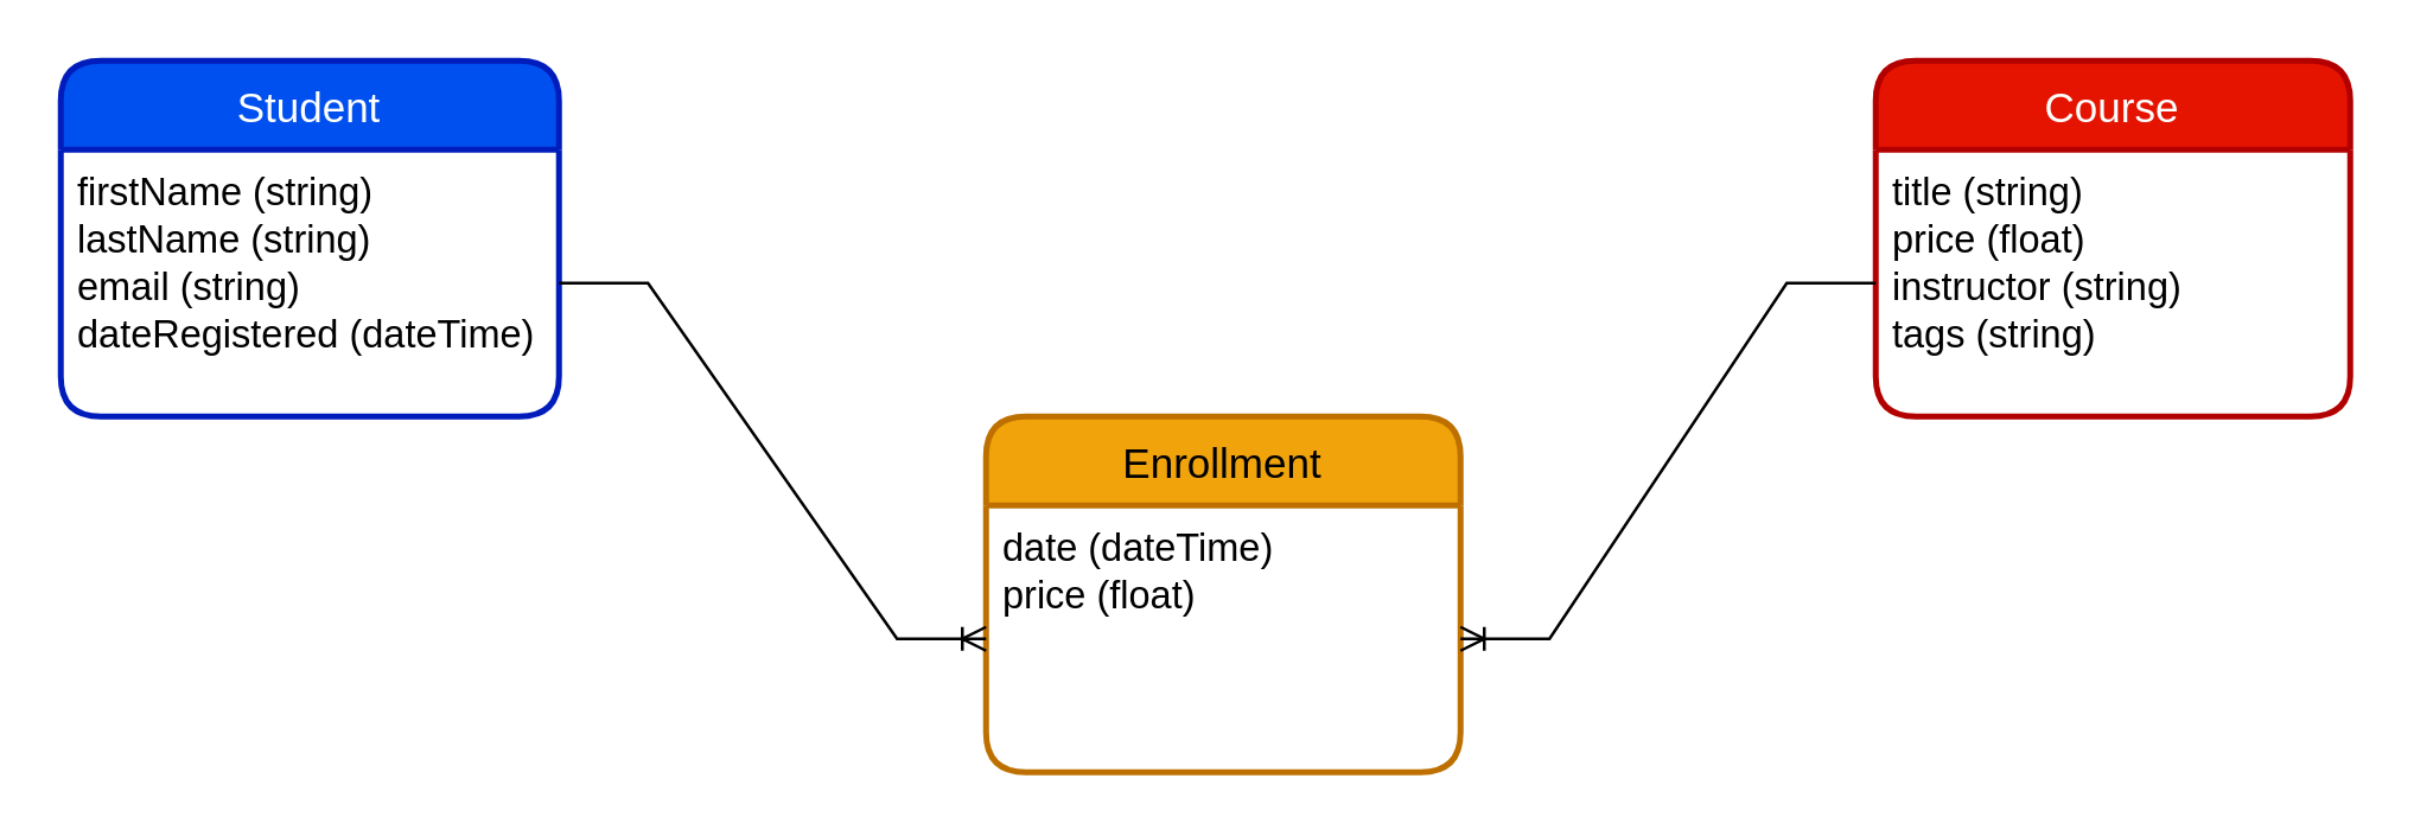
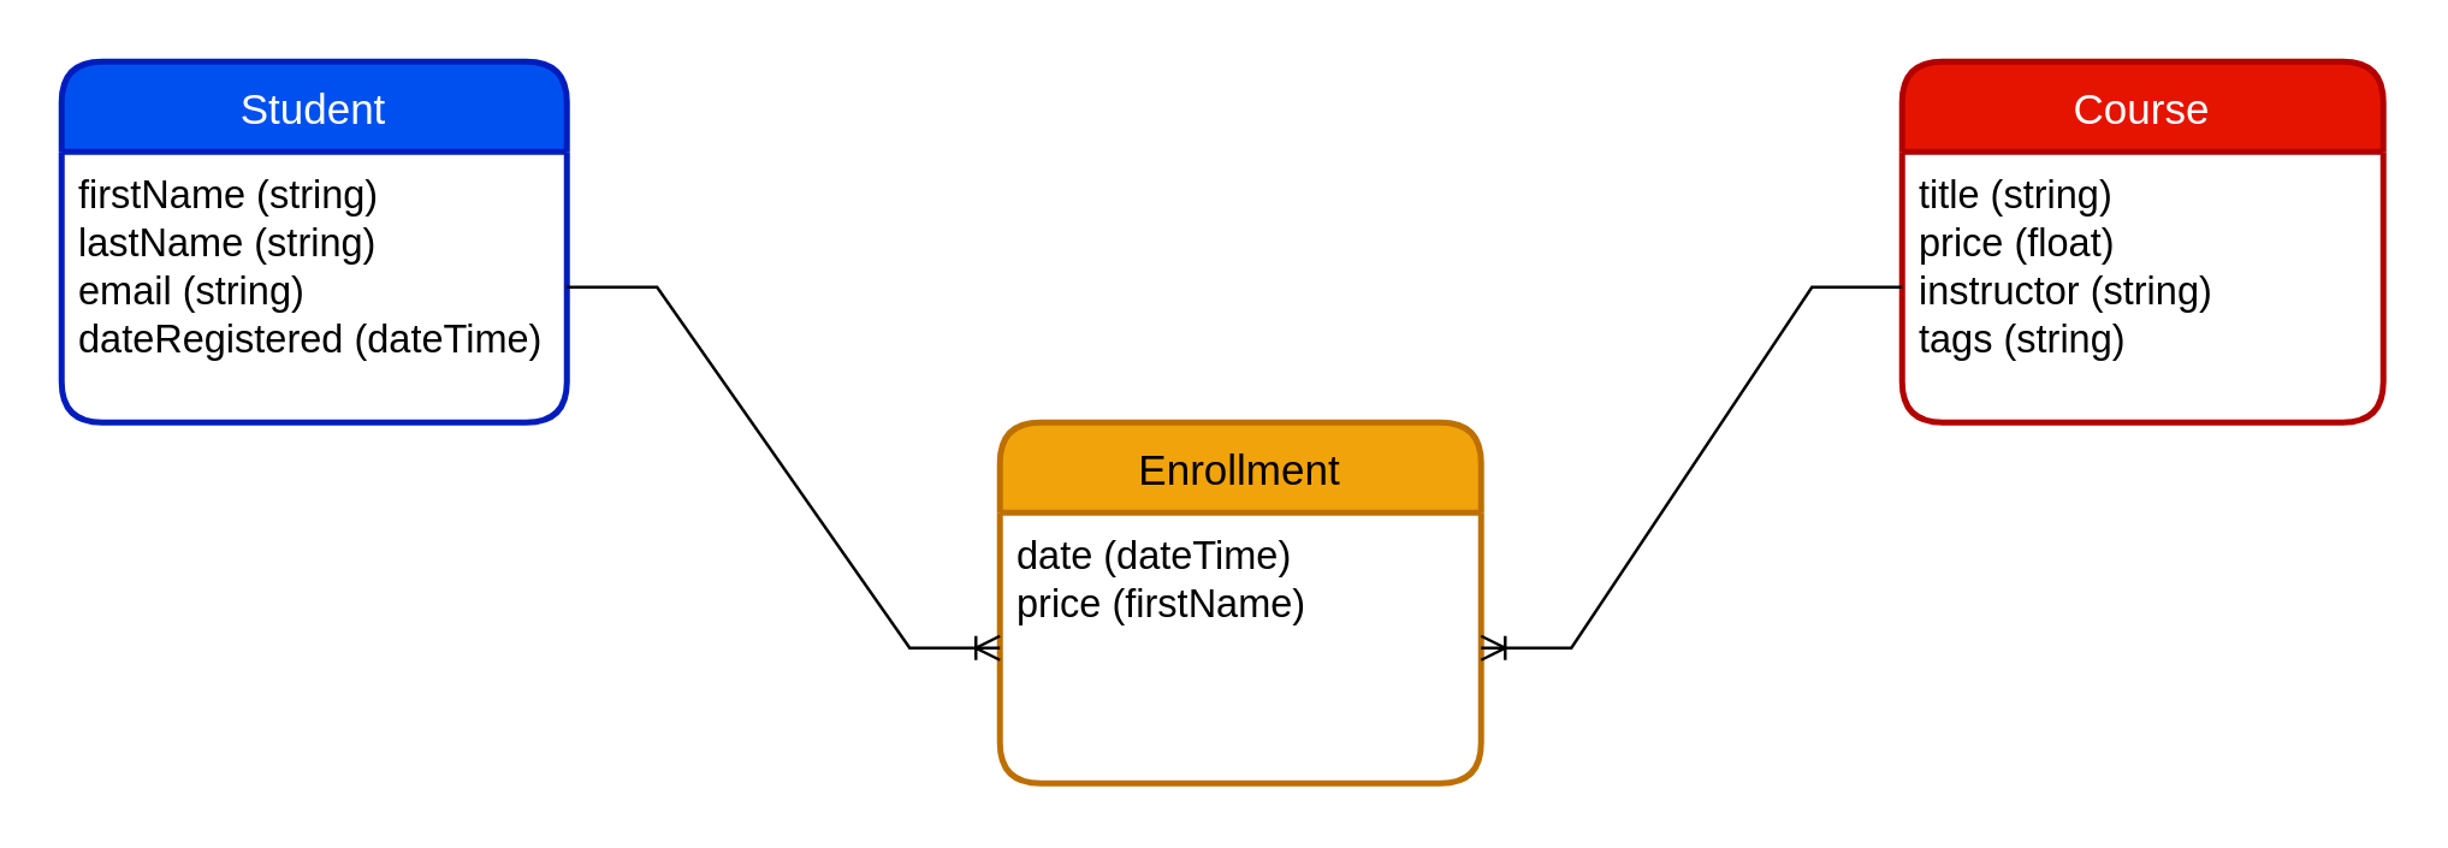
  <mxCell id="0" />
  <mxCell id="1" parent="0" />
  <mxCell id="2" value="Student" style="swimlane;childLayout=stackLayout;horizontal=1;startSize=30;horizontalStack=0;rounded=1;fontSize=14;fontStyle=0;strokeWidth=2;resizeParent=0;resizeLast=1;shadow=0;dashed=0;align=center;fillColor=#0050ef;fontColor=#ffffff;strokeColor=#001DBC;gradientColor=none;swimlaneFillColor=default;perimeterSpacing=0;" parent="1" vertex="1"><mxGeometry x="20" y="20" width="168" height="120" as="geometry" /></mxCell>
  <mxCell id="3" value="firstName (string)&#10;lastName (string)&#10;email (string)&#10;dateRegistered (dateTime)" style="align=left;strokeColor=none;fillColor=none;spacingLeft=4;fontSize=13;verticalAlign=top;resizable=0;rotatable=0;part=1;" parent="2" vertex="1"><mxGeometry y="30" width="168" height="90" as="geometry" /></mxCell>
  <mxCell id="4" value="Course" style="swimlane;childLayout=stackLayout;horizontal=1;startSize=30;horizontalStack=0;rounded=1;fontSize=14;fontStyle=0;strokeWidth=2;resizeParent=0;resizeLast=1;shadow=0;dashed=0;align=center;fillColor=#e51400;fontColor=#ffffff;strokeColor=#B20000;swimlaneFillColor=default;" parent="1" vertex="1"><mxGeometry x="632" y="20" width="160" height="120" as="geometry" /></mxCell>
  <mxCell id="5" value="title (string)&#10;price (float)&#10;instructor (string)&#10;tags (string)" style="align=left;strokeColor=none;fillColor=none;spacingLeft=4;fontSize=13;verticalAlign=top;resizable=0;rotatable=0;part=1;" parent="4" vertex="1"><mxGeometry y="30" width="160" height="90" as="geometry" /></mxCell>
  <mxCell id="6" value="Enrollment" style="swimlane;childLayout=stackLayout;horizontal=1;startSize=30;horizontalStack=0;rounded=1;fontSize=14;fontStyle=0;strokeWidth=2;resizeParent=0;resizeLast=1;shadow=0;dashed=0;align=center;fillColor=#f0a30a;fontColor=#000000;strokeColor=#BD7000;" parent="1" vertex="1"><mxGeometry x="332" y="140" width="160" height="120" as="geometry" /></mxCell>
- <mxCell id="7" value="date (dateTime)&#10;price (float)" style="align=left;strokeColor=none;fillColor=none;spacingLeft=4;fontSize=13;verticalAlign=top;resizable=0;rotatable=0;part=1;" parent="6" vertex="1"><mxGeometry y="30" width="160" height="90" as="geometry" /></mxCell>
+ <mxCell id="7" value="date (dateTime)&#10;price (firstName)" style="align=left;strokeColor=none;fillColor=none;spacingLeft=4;fontSize=13;verticalAlign=top;resizable=0;rotatable=0;part=1;" parent="6" vertex="1"><mxGeometry y="30" width="160" height="90" as="geometry" /></mxCell>
  <mxCell id="8" value="" style="edgeStyle=entityRelationEdgeStyle;fontSize=12;html=1;endArrow=ERoneToMany;rounded=0;" edge="1" parent="1" source="3" target="7"><mxGeometry width="100" height="100" relative="1" as="geometry"><mxPoint x="32" y="384" as="sourcePoint" /><mxPoint x="132" y="284" as="targetPoint" /></mxGeometry></mxCell>
  <mxCell id="9" value="" style="edgeStyle=entityRelationEdgeStyle;fontSize=12;html=1;endArrow=ERoneToMany;rounded=0;" edge="1" parent="1" source="5" target="7"><mxGeometry width="100" height="100" relative="1" as="geometry"><mxPoint x="344" y="348" as="sourcePoint" /><mxPoint x="444" y="248" as="targetPoint" /></mxGeometry></mxCell>
